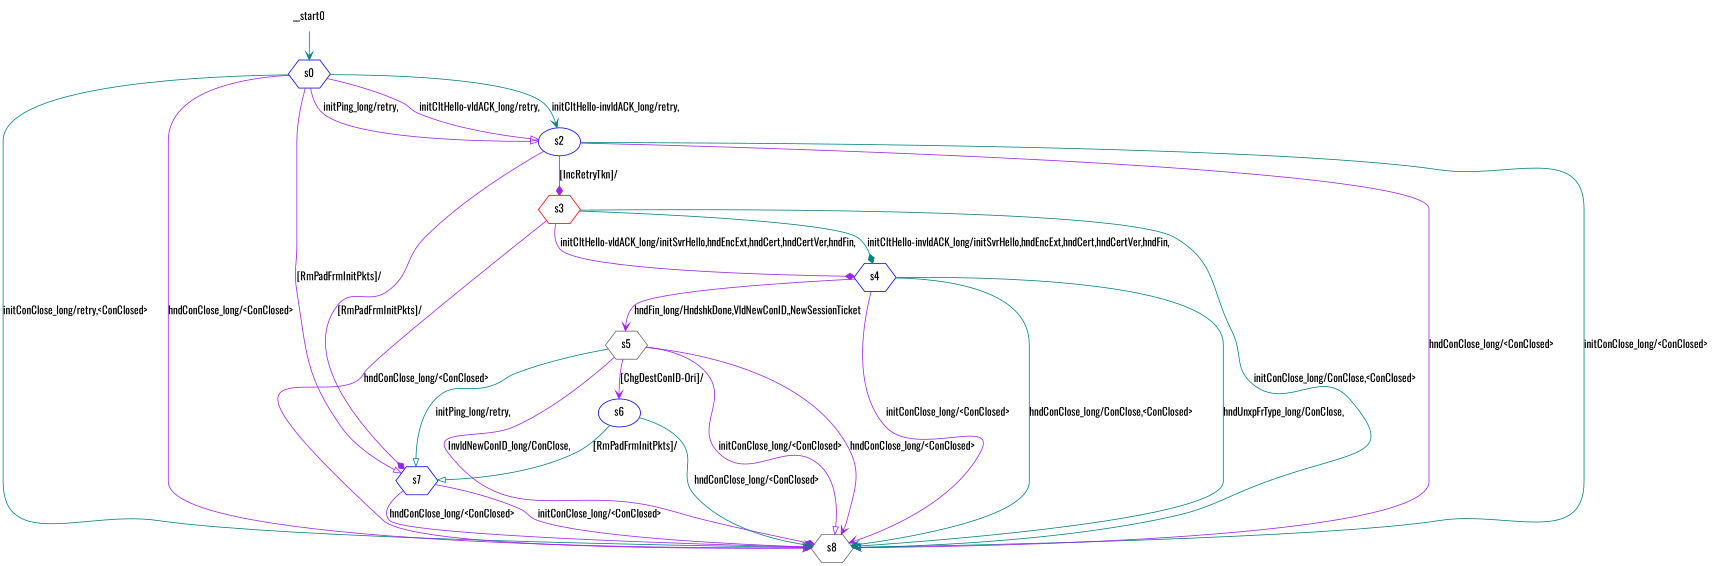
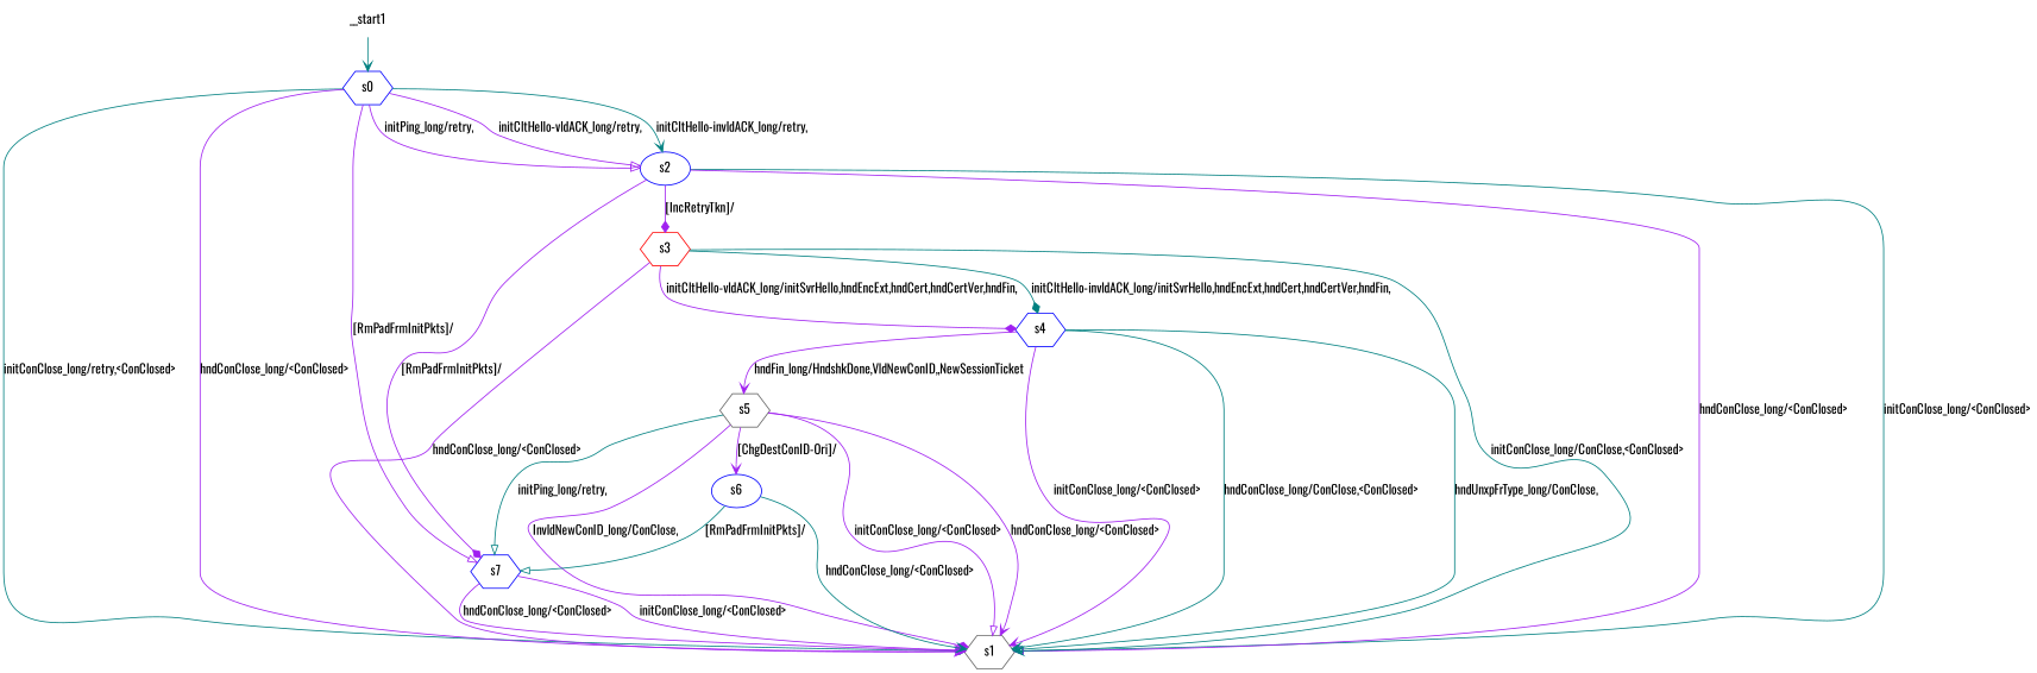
  digraph {
    fontname=Oswald
    node [color=blue fontname=Oswald shape=hexagon]
    edge [arrowhead=vee color=purple fontname=Oswald]
    n1 [label=s0]
-   n2 [color=gray40 label=s8]
+   n2 [color=gray40 label=s1]
    n3 [label=s2 shape=ellipse]
    n4 [label=s7]
    n5 [color=red label=s3]
    n6 [label=s4]
    n7 [color=gray40 label=s5]
    n8 [label=s6 shape=ellipse]
-   __start0 [shape=none]
+   __start0 [shape=none label=__start1]
    n1 -> n2 [arrowhead=diamond color=teal label="initConClose_long/retry,<ConClosed> "]
    n1 -> n2 [label="hndConClose_long/<ConClosed> "]
    n1 -> n3 [arrowhead=onormal label="initPing_long/retry, "]
    n1 -> n3 [arrowhead=onormal label="initCltHello-vldACK_long/retry, "]
    n1 -> n3 [color=teal label="initCltHello-invldACK_long/retry, "]
    n1 -> n4 [arrowhead=onormal label="[RmPadFrmInitPkts]/ "]
    n3 -> n2 [arrowhead=onormal color=teal label="initConClose_long/<ConClosed> "]
    n3 -> n2 [arrowhead=onormal label="hndConClose_long/<ConClosed> "]
    n3 -> n4 [arrowhead=diamond label="[RmPadFrmInitPkts]/ "]
    n3 -> n5 [arrowhead=diamond label="[IncRetryTkn]/ "]
    n4 -> n2 [label="initConClose_long/<ConClosed> "]
    n4 -> n2 [label="hndConClose_long/<ConClosed> "]
    n5 -> n2 [color=teal label="initConClose_long/ConClose,<ConClosed> "]
    n5 -> n2 [arrowhead=onormal label="hndConClose_long/<ConClosed> "]
    n5 -> n6 [arrowhead=diamond label="initCltHello-vldACK_long/initSvrHello,hndEncExt,hndCert,hndCertVer,hndFin, "]
    n5 -> n6 [arrowhead=diamond color=teal label="initCltHello-invldACK_long/initSvrHello,hndEncExt,hndCert,hndCertVer,hndFin, "]
    n6 -> n2 [label="initConClose_long/<ConClosed> "]
    n6 -> n2 [color=teal label="hndConClose_long/ConClose,<ConClosed> "]
    n6 -> n2 [arrowhead=onormal color=teal label="hndUnxpFrType_long/ConClose, "]
    n6 -> n7 [label="hndFin_long/HndshkDone,VldNewConID,,NewSessionTicket "]
    n7 -> n2 [arrowhead=onormal label="initConClose_long/<ConClosed> "]
    n7 -> n2 [label="hndConClose_long/<ConClosed> "]
    n7 -> n2 [arrowhead=diamond label="InvldNewConID_long/ConClose, "]
    n7 -> n4 [arrowhead=onormal color=teal label="initPing_long/retry, "]
    n7 -> n8 [label="[ChgDestConID-Ori]/ "]
    n8 -> n2 [color=teal label="hndConClose_long/<ConClosed> "]
    n8 -> n4 [arrowhead=onormal color=teal label="[RmPadFrmInitPkts]/ "]
    __start0 -> n1 [color=teal]
  }
